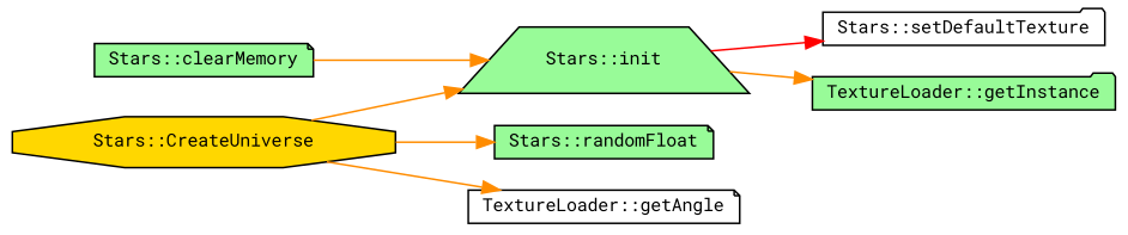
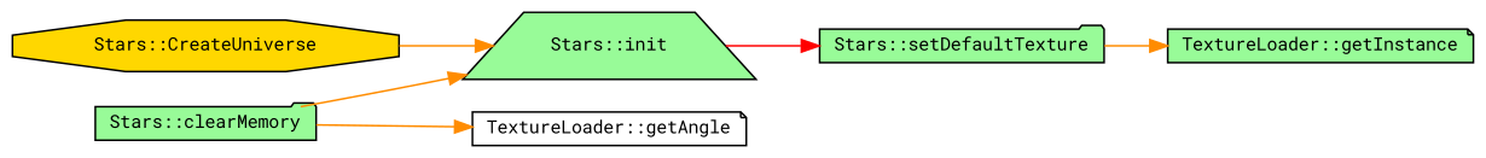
  digraph {
    fontname="Roboto Mono"
    rankdir=LR
    node [color=black fillcolor=palegreen fontname="Roboto Mono" fontsize=10 shape=note style=filled]
    edge [color=darkorange fontname="Roboto Mono" fontsize=10 labelfontname=Helvetica labelfontsize=10 style=solid]
    n1 [fillcolor=gold fontcolor=black height=0.2 label="Stars::CreateUniverse" shape=octagon width=0.4]
    n2 [height=0.2 label="Stars::init" shape=trapezium width=0.4]
-   n3 [height=0.2 label="Stars::randomFloat" width=0.4]
    n4 [fillcolor=white height=0.2 label="TextureLoader::getAngle" width=0.4]
-   n5 [fillcolor=white height=0.2 label="Stars::setDefaultTexture" shape=folder width=0.4]
-   n6 [height=0.2 label="Stars::clearMemory" width=0.4]
-   n7 [height=0.2 label="TextureLoader::getInstance" shape=folder width=0.4]
+   n5 [height=0.2 label="Stars::setDefaultTexture" shape=folder width=0.4]
+   n6 [height=0.2 label="Stars::clearMemory" shape=folder width=0.4]
+   n7 [height=0.2 label="TextureLoader::getInstance" width=0.4]
    n1 -> n2
-   n1 -> n3
-   n1 -> n4
+   n6 -> n4
    n2 -> n5 [color=red]
-   n2 -> n7
+   n5 -> n7
    n6 -> n2
  }
